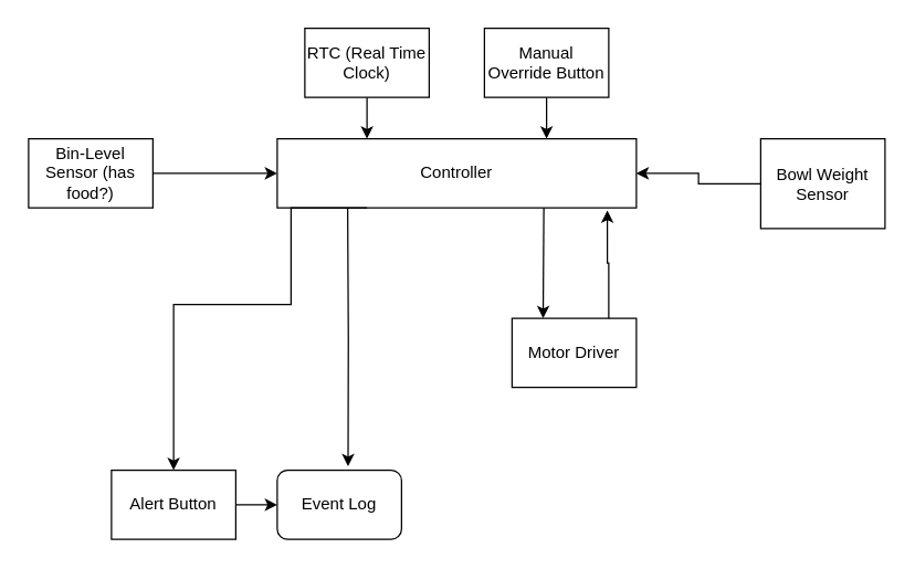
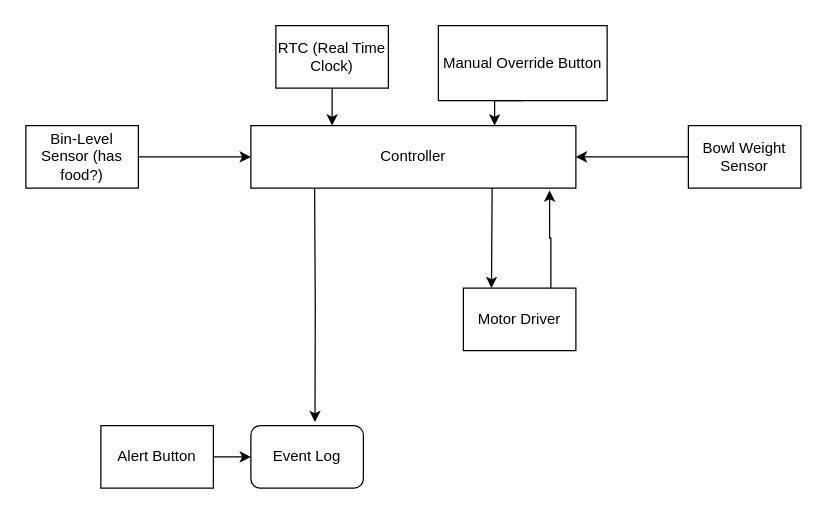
  <mxCell id="0" />
  <mxCell id="1" parent="0" />
  <mxCell id="2" style="edgeStyle=orthogonalEdgeStyle;rounded=0;orthogonalLoop=1;jettySize=auto;html=1;entryX=0.25;entryY=0;entryDx=0;entryDy=0;" edge="1" parent="1" source="3" target="7"><mxGeometry relative="1" as="geometry" /></mxCell>
  <mxCell id="3" value="RTC (Real Time Clock)" style="rounded=0;whiteSpace=wrap;html=1;" vertex="1" parent="1"><mxGeometry x="220" y="20" width="90" height="50" as="geometry" /></mxCell>
  <mxCell id="4" style="edgeStyle=orthogonalEdgeStyle;rounded=0;orthogonalLoop=1;jettySize=auto;html=1;exitX=0.5;exitY=1;exitDx=0;exitDy=0;entryX=0.75;entryY=0;entryDx=0;entryDy=0;" edge="1" parent="1" source="5" target="7"><mxGeometry relative="1" as="geometry" /></mxCell>
- <mxCell id="5" value="Manual Override Button" style="rounded=0;whiteSpace=wrap;html=1;" vertex="1" parent="1"><mxGeometry x="350" y="20" width="90" height="50" as="geometry" /></mxCell>
+ <mxCell id="5" value="Manual Override Button" style="rounded=0;whiteSpace=wrap;html=1;" vertex="1" parent="1"><mxGeometry x="350" y="20" width="135" height="60" as="geometry" /></mxCell>
  <mxCell id="6" style="edgeStyle=orthogonalEdgeStyle;rounded=0;orthogonalLoop=1;jettySize=auto;html=1;entryX=0.57;entryY=-0.057;entryDx=0;entryDy=0;entryPerimeter=0;" edge="1" parent="1" target="14"><mxGeometry relative="1" as="geometry"><mxPoint x="251" y="150" as="sourcePoint" /></mxGeometry></mxCell>
  <mxCell id="7" value="Controller" style="rounded=0;whiteSpace=wrap;html=1;" vertex="1" parent="1"><mxGeometry x="200" y="100" width="260" height="50" as="geometry" /></mxCell>
  <mxCell id="8" value="Motor Driver" style="rounded=0;whiteSpace=wrap;html=1;" vertex="1" parent="1"><mxGeometry x="370" y="230" width="90" height="50" as="geometry" /></mxCell>
  <mxCell id="9" style="edgeStyle=orthogonalEdgeStyle;rounded=0;orthogonalLoop=1;jettySize=auto;html=1;entryX=0;entryY=0.5;entryDx=0;entryDy=0;" edge="1" parent="1" source="10" target="7"><mxGeometry relative="1" as="geometry" /></mxCell>
  <mxCell id="10" value="Bin-Level Sensor (has food?)" style="rounded=0;whiteSpace=wrap;html=1;" vertex="1" parent="1"><mxGeometry x="20" y="100" width="90" height="50" as="geometry" /></mxCell>
  <mxCell id="11" style="edgeStyle=orthogonalEdgeStyle;rounded=0;orthogonalLoop=1;jettySize=auto;html=1;entryX=1;entryY=0.5;entryDx=0;entryDy=0;exitX=0;exitY=0.5;exitDx=0;exitDy=0;" edge="1" parent="1" source="12" target="7"><mxGeometry relative="1" as="geometry" /></mxCell>
- <mxCell id="12" value="Bowl Weight Sensor" style="rounded=0;whiteSpace=wrap;html=1;" vertex="1" parent="1"><mxGeometry x="550" y="100" width="90" height="65" as="geometry" /></mxCell>
+ <mxCell id="12" value="Bowl Weight Sensor" style="rounded=0;whiteSpace=wrap;html=1;" vertex="1" parent="1"><mxGeometry x="550" y="100" width="90" height="50" as="geometry" /></mxCell>
  <mxCell id="13" value="" style="endArrow=classic;html=1;rounded=0;entryX=0.25;entryY=0;entryDx=0;entryDy=0;" edge="1" parent="1" target="8"><mxGeometry width="50" height="50" relative="1" as="geometry"><mxPoint x="393" y="150" as="sourcePoint" /><mxPoint x="290" y="380" as="targetPoint" /></mxGeometry></mxCell>
  <mxCell id="14" value="Event Log" style="whiteSpace=wrap;html=1;rounded=1;" vertex="1" parent="1"><mxGeometry x="200" y="340" width="90" height="50" as="geometry" /></mxCell>
  <mxCell id="15" style="edgeStyle=orthogonalEdgeStyle;rounded=0;orthogonalLoop=1;jettySize=auto;html=1;entryX=0;entryY=0.5;entryDx=0;entryDy=0;" edge="1" parent="1" source="16" target="14"><mxGeometry relative="1" as="geometry" /></mxCell>
  <mxCell id="16" value="Alert Button" style="rounded=0;whiteSpace=wrap;html=1;" vertex="1" parent="1"><mxGeometry x="80" y="340" width="90" height="50" as="geometry" /></mxCell>
- <mxCell id="17" style="edgeStyle=orthogonalEdgeStyle;rounded=0;orthogonalLoop=1;jettySize=auto;html=1;exitX=0.25;exitY=1;exitDx=0;exitDy=0;entryX=0.5;entryY=0;entryDx=0;entryDy=0;" edge="1" parent="1" source="7" target="16"><mxGeometry relative="1" as="geometry"><mxPoint x="130" y="300" as="targetPoint" /><Array as="points"><mxPoint x="210" y="150" /><mxPoint x="210" y="220" /><mxPoint x="125" y="220" /></Array></mxGeometry></mxCell>
  <mxCell id="18" style="edgeStyle=orthogonalEdgeStyle;rounded=0;orthogonalLoop=1;jettySize=auto;html=1;entryX=0.823;entryY=1.037;entryDx=0;entryDy=0;entryPerimeter=0;" edge="1" parent="1"><mxGeometry relative="1" as="geometry"><mxPoint x="440" y="230" as="sourcePoint" /><mxPoint x="438.98" y="151.85" as="targetPoint" /><Array as="points"><mxPoint x="440" y="190" /><mxPoint x="439" y="190" /></Array></mxGeometry></mxCell>
